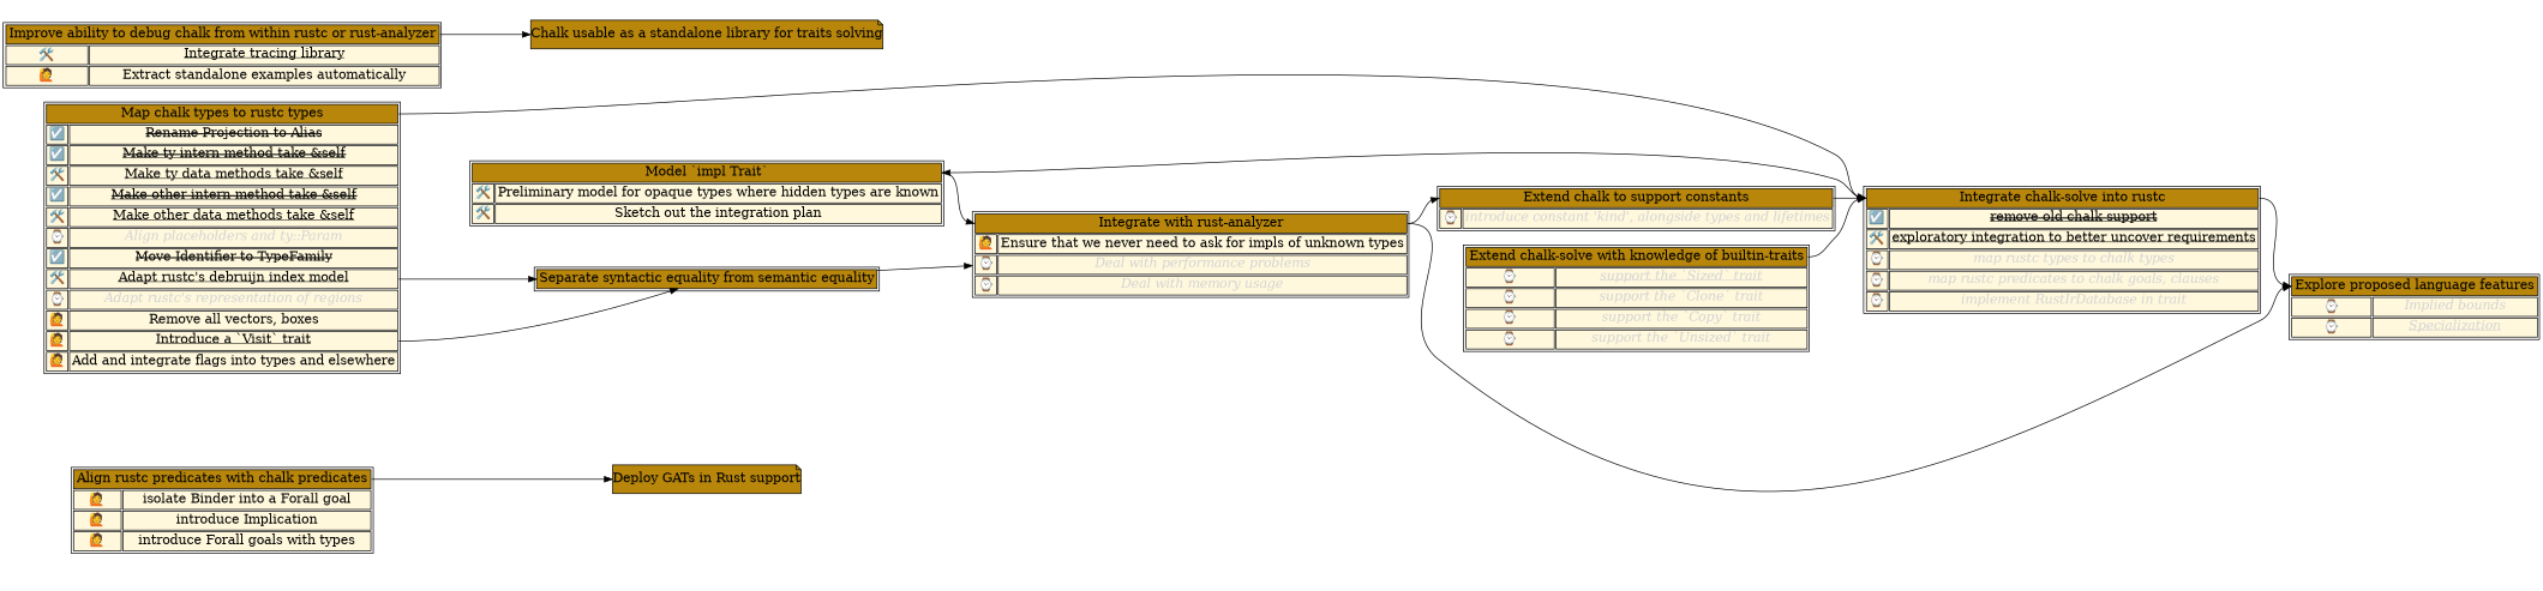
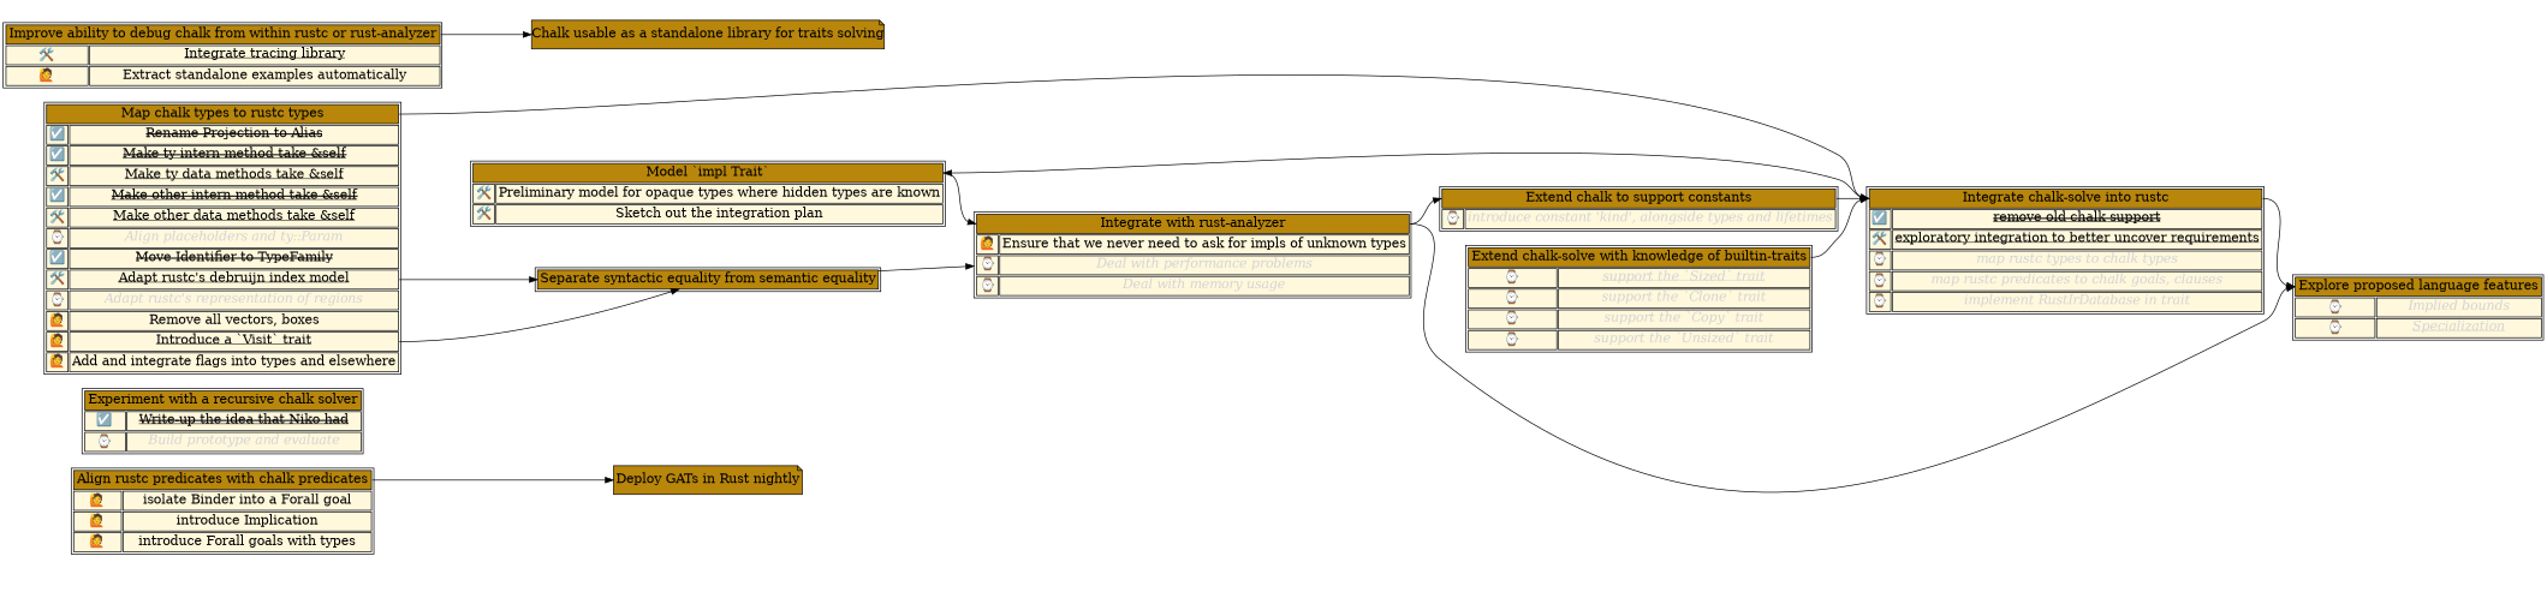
  digraph {
    rankdir=LR
    node [fontsize=16 margin=0 shape=none]
    edge [headport=all tailport=all]
    n1 [label=<<table>     <tr><td bgcolor="darkgoldenrod" port="all" colspan="2">Align rustc predicates with chalk predicates</td></tr>     <tr><td bgcolor="cornsilk">🙋</td><td fontcolor="red" bgcolor="cornsilk">isolate Binder into a Forall goal</td></tr>     <tr><td bgcolor="cornsilk">🙋</td><td fontcolor="red" bgcolor="cornsilk">introduce Implication</td></tr>     <tr><td bgcolor="cornsilk">🙋</td><td fontcolor="red" bgcolor="cornsilk">introduce Forall goals with types</td></tr>   </table>>]
-   n2 [fillcolor=darkgoldenrod label="Deploy GATs in Rust support" shape=note style=filled]
+   n2 [fillcolor=darkgoldenrod label="Deploy GATs in Rust nightly" shape=note style=filled]
+   n3 [label=<<table>     <tr><td bgcolor="darkgoldenrod" port="all" colspan="2">Experiment with a recursive chalk solver</td></tr>     <tr><td bgcolor="cornsilk">☑️</td><td bgcolor="cornsilk" href="https://gist.github.com/nikomatsakis/bfbdbe588d6fc61ecb09e3b51847fb7c"><s><u>Write-up the idea that Niko had</u></s></td></tr>     <tr><td bgcolor="cornsilk">⌚</td><td bgcolor="cornsilk"><i><font color="lightgrey">Build prototype and evaluate</font></i></td></tr>   </table>>]
    n4 [label=<<table>     <tr><td bgcolor="darkgoldenrod" port="all" colspan="2">Model `impl Trait`</td></tr>     <tr><td bgcolor="cornsilk">🛠️</td><td bgcolor="cornsilk">Preliminary model for opaque types where hidden types are known</td></tr>     <tr><td bgcolor="cornsilk">🛠️</td><td bgcolor="cornsilk">Sketch out the integration plan</td></tr>   </table>>]
    n5 [label=<<table>     <tr><td bgcolor="darkgoldenrod" port="all" colspan="2">Integrate with rust-analyzer</td></tr>     <tr><td bgcolor="cornsilk" port="askfor_in">🙋</td><td fontcolor="red" bgcolor="cornsilk" port="askfor_out">Ensure that we never need to ask for impls of unknown types</td></tr>     <tr><td bgcolor="cornsilk">⌚</td><td bgcolor="cornsilk"><i><font color="lightgrey">Deal with performance problems</font></i></td></tr>     <tr><td bgcolor="cornsilk">⌚</td><td bgcolor="cornsilk"><i><font color="lightgrey">Deal with memory usage</font></i></td></tr>   </table>>]
    n6 [label=<<table>     <tr><td bgcolor="darkgoldenrod" port="all" colspan="2">Explore proposed language features</td></tr>     <tr><td bgcolor="cornsilk">⌚</td><td bgcolor="cornsilk"><i><font color="lightgrey">Implied bounds</font></i></td></tr>     <tr><td bgcolor="cornsilk">⌚</td><td bgcolor="cornsilk" href="https://github.com/rust-lang/chalk/issues/9"><i><font color="lightgrey"><u>Specialization</u></font></i></td></tr>   </table>>]
    n7 [label=<<table>     <tr><td bgcolor="darkgoldenrod" port="all" colspan="2">Extend chalk to support constants</td></tr>     <tr><td bgcolor="cornsilk">⌚</td><td bgcolor="cornsilk"><i><font color="lightgrey">introduce constant 'kind', alongside types and lifetimes</font></i></td></tr>   </table>>]
    n8 [fillcolor=darkgoldenrod label="Chalk usable as a standalone library for traits solving" shape=note style=filled]
    n9 [label=<<table>     <tr><td bgcolor="darkgoldenrod" port="all" colspan="2">Separate syntactic equality from semantic equality</td></tr>   </table>>]
    n10 [label=<<table>     <tr><td bgcolor="darkgoldenrod" port="all" colspan="2">Map chalk types to rustc types</td></tr>     <tr><td bgcolor="cornsilk">☑️</td><td bgcolor="cornsilk"><s>Rename Projection to Alias</s></td></tr>     <tr><td bgcolor="cornsilk">☑️</td><td bgcolor="cornsilk" href="https://github.com/rust-lang-nursery/chalk/issues/328"><s><u>Make ty intern method take &amp;self</u></s></td></tr>     <tr><td bgcolor="cornsilk">🛠️</td><td bgcolor="cornsilk" href="https://github.com/rust-lang/chalk/issues/339"><u>Make ty data methods take &amp;self</u></td></tr>     <tr><td bgcolor="cornsilk">☑️</td><td bgcolor="cornsilk" href="https://github.com/rust-lang-nursery/chalk/issues/340"><s><u>Make other intern method take &amp;self</u></s></td></tr>     <tr><td bgcolor="cornsilk">🛠️</td><td bgcolor="cornsilk" href="https://github.com/rust-lang/chalk/issues/341"><u>Make other data methods take &amp;self</u></td></tr>     <tr><td bgcolor="cornsilk">⌚</td><td bgcolor="cornsilk"><i><font color="lightgrey">Align placeholders and ty::Param</font></i></td></tr>     <tr><td bgcolor="cornsilk">☑️</td><td bgcolor="cornsilk"><s>Move Identifier to TypeFamily</s></td></tr>     <tr><td bgcolor="cornsilk" port="debruijn_in">🛠️</td><td bgcolor="cornsilk" href="https://github.com/rust-lang/chalk/issues/334" port="debruijn_out"><u>Adapt rustc's debruijn index model</u></td></tr>     <tr><td bgcolor="cornsilk">⌚</td><td bgcolor="cornsilk"><i><font color="lightgrey">Adapt rustc's representation of regions</font></i></td></tr>     <tr><td bgcolor="cornsilk">🙋</td><td fontcolor="red" bgcolor="cornsilk">Remove all vectors, boxes</td></tr>     <tr><td bgcolor="cornsilk" port="visit_in">🙋</td><td fontcolor="red" bgcolor="cornsilk" href="https://github.com/rust-lang/chalk/issues/333" port="visit_out"><u>Introduce a `Visit` trait</u></td></tr>     <tr><td bgcolor="cornsilk">🙋</td><td fontcolor="red" bgcolor="cornsilk">Add and integrate flags into types and elsewhere</td></tr>   </table>>]
    n11 [label=<<table>     <tr><td bgcolor="darkgoldenrod" port="all" colspan="2">Integrate chalk-solve into rustc</td></tr>     <tr><td bgcolor="cornsilk">☑️</td><td bgcolor="cornsilk" href="https://github.com/rust-lang/rust/pull/69247"><s><u>remove old chalk support</u></s></td></tr>     <tr><td bgcolor="cornsilk">🛠️</td><td bgcolor="cornsilk" href="https://github.com/rust-lang/rust/pull/69406"><u>exploratory integration to better uncover requirements</u></td></tr>     <tr><td bgcolor="cornsilk">⌚</td><td bgcolor="cornsilk"><i><font color="lightgrey">map rustc types to chalk types</font></i></td></tr>     <tr><td bgcolor="cornsilk">⌚</td><td bgcolor="cornsilk"><i><font color="lightgrey">map rustc predicates to chalk goals, clauses</font></i></td></tr>     <tr><td bgcolor="cornsilk">⌚</td><td bgcolor="cornsilk"><i><font color="lightgrey">implement RustIrDatabase in trait</font></i></td></tr>   </table>>]
    n12 [label=<<table>     <tr><td bgcolor="darkgoldenrod" port="all" colspan="2">Extend chalk-solve with knowledge of builtin-traits</td></tr>     <tr><td bgcolor="cornsilk">⌚</td><td bgcolor="cornsilk" href="https://github.com/rust-lang/chalk/issues/261"><i><font color="lightgrey"><u>support the `Sized` trait</u></font></i></td></tr>     <tr><td bgcolor="cornsilk">⌚</td><td bgcolor="cornsilk"><i><font color="lightgrey">support the `Clone` trait</font></i></td></tr>     <tr><td bgcolor="cornsilk">⌚</td><td bgcolor="cornsilk"><i><font color="lightgrey">support the `Copy` trait</font></i></td></tr>     <tr><td bgcolor="cornsilk">⌚</td><td bgcolor="cornsilk"><i><font color="lightgrey">support the `Unsized` trait</font></i></td></tr>   </table>>]
    n13 [label=<<table>     <tr><td bgcolor="darkgoldenrod" port="all" colspan="2">Improve ability to debug chalk from within rustc or rust-analyzer</td></tr>     <tr><td bgcolor="cornsilk">🛠️</td><td bgcolor="cornsilk" href="https://github.com/rust-lang/chalk/issues/337"><u>Integrate tracing library</u></td></tr>     <tr><td bgcolor="cornsilk">🙋</td><td fontcolor="red" bgcolor="cornsilk">Extract standalone examples automatically</td></tr>   </table>>]
    n1 -> n2
    n4 -> n5
    n5 -> n6
    n5 -> n7
    n7 -> n11
    n9 -> n5 [headport=askfor]
    n10 -> n9 [tailport=debruijn_out]
    n10 -> n9 [tailport=visit_out]
    n10 -> n11
    n11 -> n4
    n11 -> n6
    n12 -> n11
    n13 -> n8
  }
